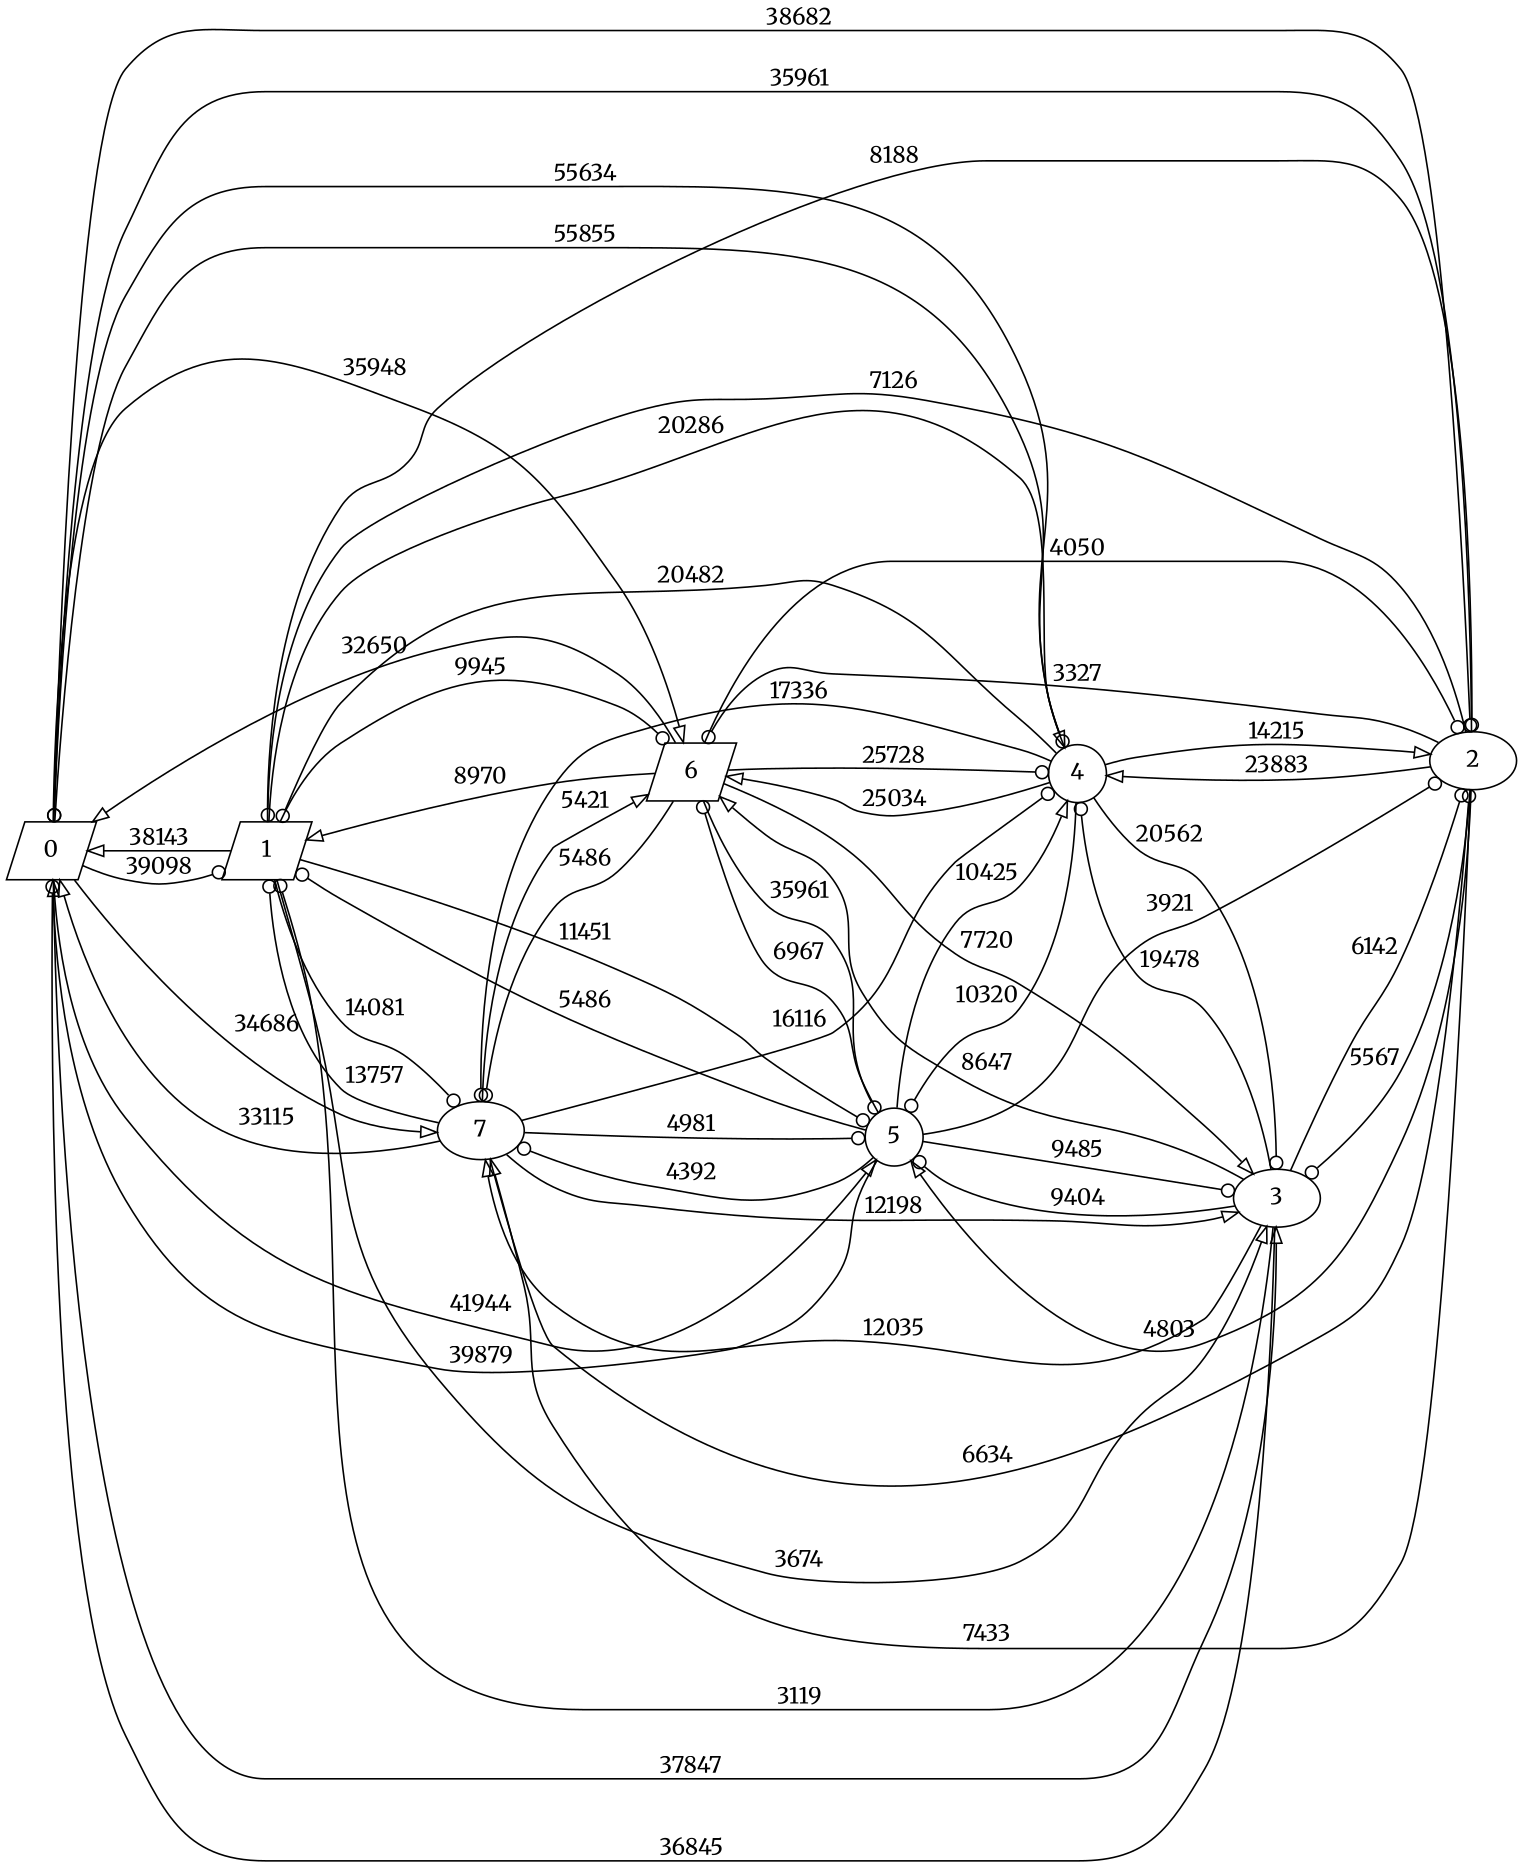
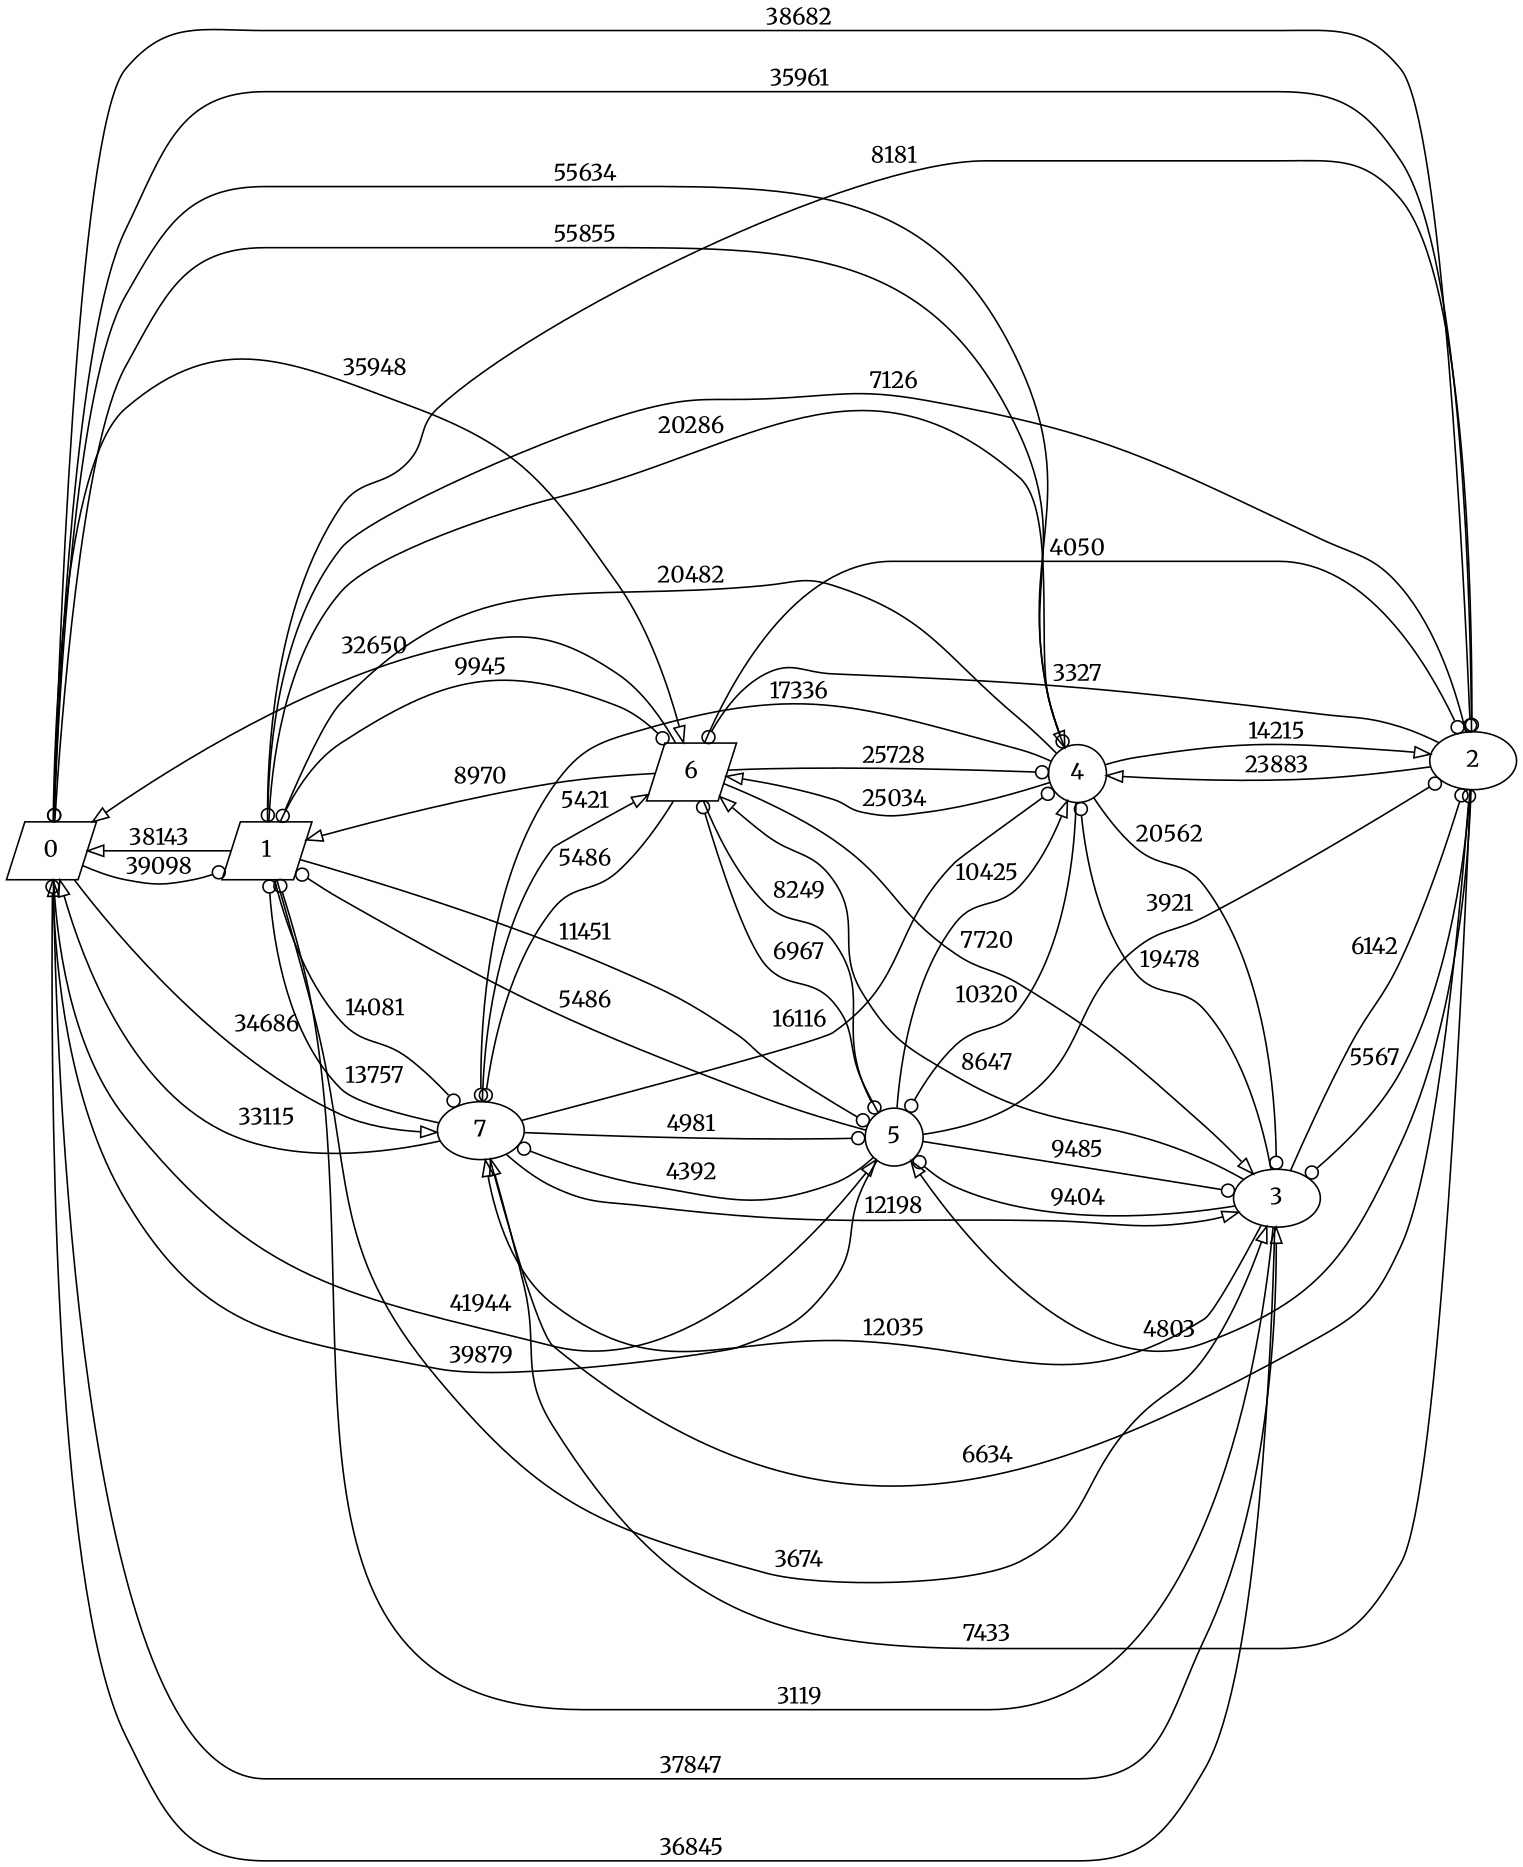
  digraph {
    fontname=Merriweather
    rankdir=LR
    node [fontname=Merriweather shape=parallelogram]
    edge [arrowhead=odot fontname=Merriweather]
    0
    1
    2 [shape=ellipse]
    3 [shape=ellipse]
    4 [shape=circle]
    5 [shape=circle]
    6
    7 [shape=ellipse]
    0 -> 1 [label=39098]
    0 -> 2 [label=38682]
    0 -> 3 [arrowhead=onormal label=37847]
    0 -> 4 [arrowhead=onormal label=55855]
    0 -> 5 [arrowhead=onormal label=41944]
    0 -> 6 [arrowhead=onormal label=35948]
    0 -> 7 [arrowhead=onormal label=34686]
    1 -> 0 [arrowhead=onormal label=38143]
-   1 -> 2 [label=8188]
+   1 -> 2 [label=8181]
    1 -> 3 [arrowhead=onormal label=3674]
    1 -> 4 [label=20286]
    1 -> 5 [label=11451]
    1 -> 6 [label=9945]
    1 -> 7 [label=14081]
    2 -> 0 [label=35961]
    2 -> 1 [label=7126]
    2 -> 3 [label=5567]
    2 -> 4 [arrowhead=onormal label=23883]
    2 -> 5 [arrowhead=onormal label=4803]
    2 -> 6 [label=3327]
    2 -> 7 [arrowhead=onormal label=7433]
    3 -> 0 [label=36845]
    3 -> 1 [label=3119]
    3 -> 2 [label=6142]
    3 -> 4 [label=19478]
    3 -> 5 [label=9404]
    3 -> 6 [arrowhead=onormal label=8647]
    3 -> 7 [arrowhead=onormal label=12035]
    4 -> 0 [label=55634]
    4 -> 1 [label=20482]
    4 -> 2 [arrowhead=onormal label=14215]
    4 -> 3 [label=20562]
    4 -> 5 [label=10320]
    4 -> 6 [arrowhead=onormal label=25034]
    4 -> 7 [label=17336]
    5 -> 0 [arrowhead=onormal label=39879]
    5 -> 1 [label=5486]
    5 -> 2 [label=3921]
    5 -> 3 [label=9485]
    5 -> 4 [arrowhead=onormal label=10425]
    5 -> 6 [label=6967]
    5 -> 7 [label=4392]
    6 -> 0 [arrowhead=onormal label=32650]
    6 -> 1 [arrowhead=onormal label=8970]
    6 -> 2 [label=4050]
    6 -> 3 [arrowhead=onormal label=7720]
    6 -> 4 [label=25728]
-   6 -> 5 [label=35961]
+   6 -> 5 [label=8249]
    6 -> 7 [label=5486]
    7 -> 0 [arrowhead=onormal label=33115]
    7 -> 1 [label=13757]
    7 -> 2 [label=6634]
    7 -> 3 [arrowhead=onormal label=12198]
    7 -> 4 [label=16116]
    7 -> 5 [label=4981]
    7 -> 6 [arrowhead=onormal label=5421]
  }
